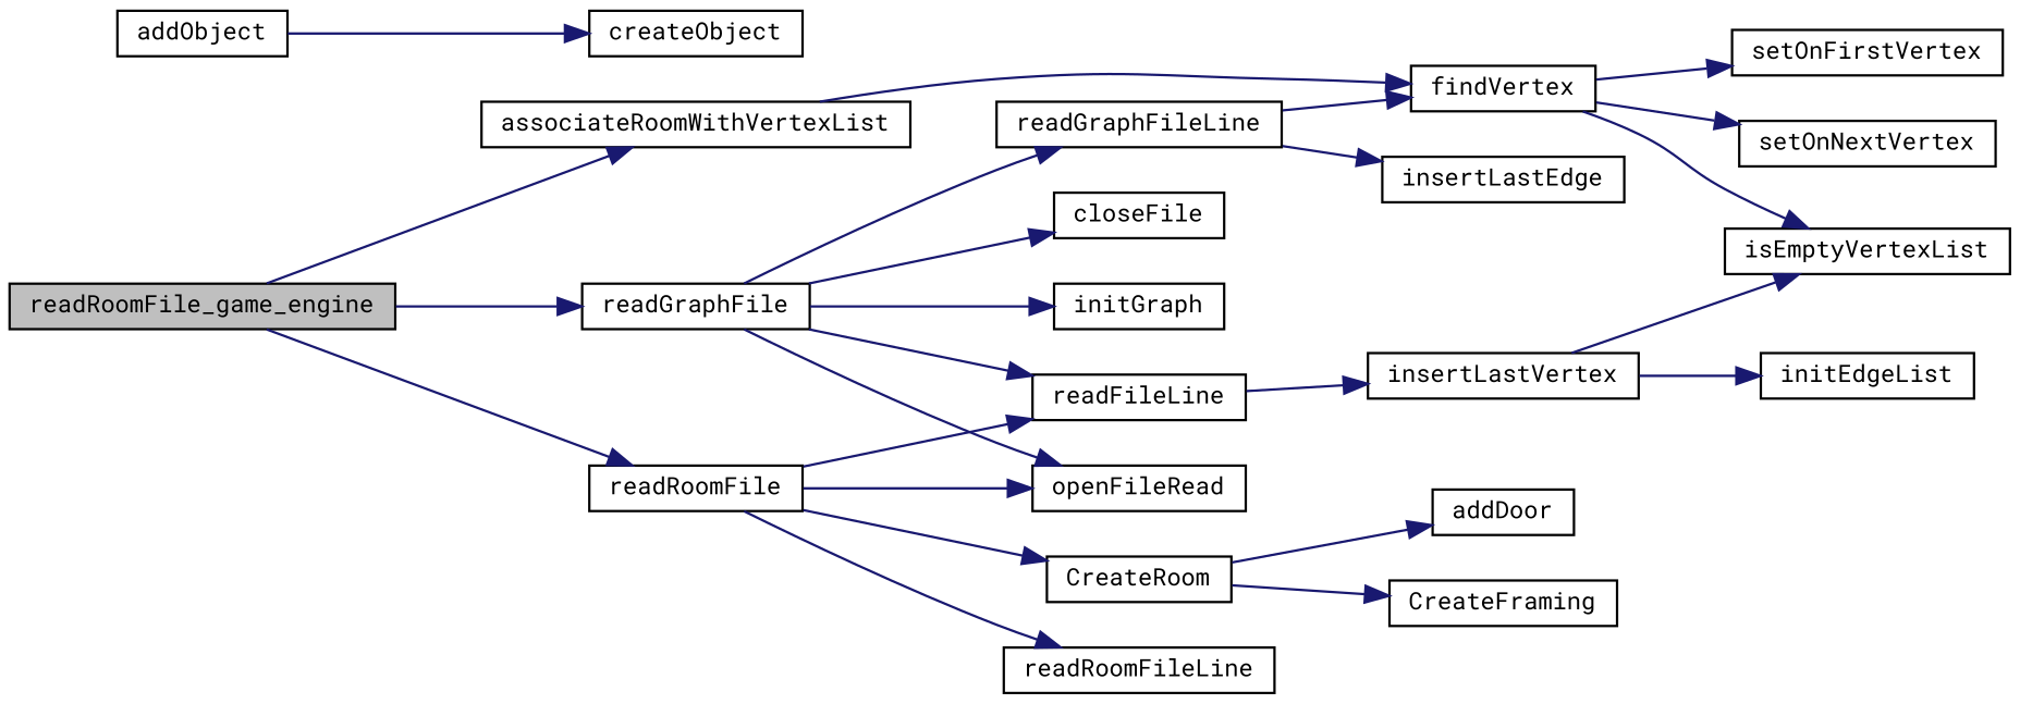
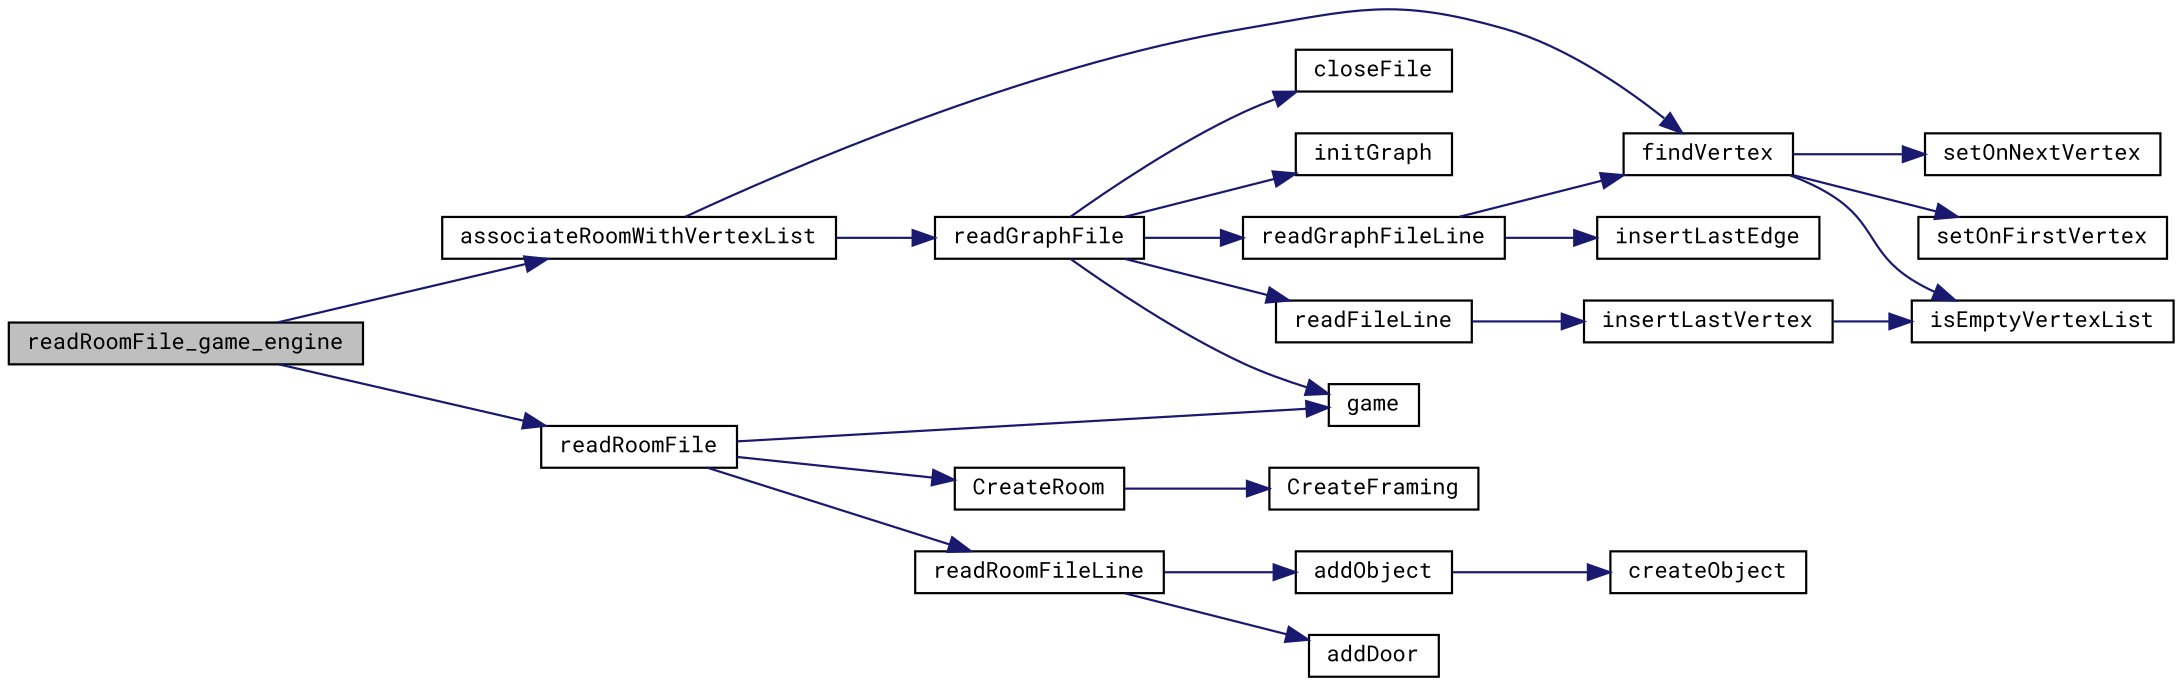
  digraph {
    fontname="Roboto Mono"
    rankdir=LR
    node [color=black fillcolor=white fontname="Roboto Mono" fontsize=10 shape=record style=filled]
    edge [color=midnightblue fontname="Roboto Mono" fontsize=10 labelfontname=Helvetica labelfontsize=10 style=solid]
    n1 [fillcolor=grey75 fontcolor=black height=0.2 label=readRoomFile_game_engine width=0.4]
    n2 [height=0.2 label=associateRoomWithVertexList width=0.4]
    n3 [height=0.2 label=readGraphFile width=0.4]
    n4 [height=0.2 label=readRoomFile width=0.4]
    n5 [height=0.2 label=findVertex width=0.4]
    n6 [height=0.2 label=closeFile width=0.4]
    n7 [height=0.2 label=initGraph width=0.4]
-   n8 [height=0.2 label=openFileRead width=0.4]
+   n8 [height=0.2 label=game width=0.4]
    n9 [height=0.2 label=readFileLine width=0.4]
    n10 [height=0.2 label=readGraphFileLine width=0.4]
    n11 [height=0.2 label=CreateRoom width=0.4]
    n12 [height=0.2 label=readRoomFileLine width=0.4]
    n13 [height=0.2 label=isEmptyVertexList width=0.4]
    n14 [height=0.2 label=setOnFirstVertex width=0.4]
    n15 [height=0.2 label=setOnNextVertex width=0.4]
    n16 [height=0.2 label=insertLastVertex width=0.4]
    n17 [height=0.2 label=insertLastEdge width=0.4]
-   n18 [height=0.2 label=initEdgeList width=0.4]
    n19 [height=0.2 label=CreateFraming width=0.4]
    n20 [height=0.2 label=addDoor width=0.4]
    n21 [height=0.2 label=addObject width=0.4]
    n22 [height=0.2 label=createObject width=0.4]
    n1 -> n2
-   n1 -> n3
+   n2 -> n3
    n1 -> n4
    n2 -> n5
    n3 -> n6
    n3 -> n7
    n3 -> n8
    n3 -> n9
    n3 -> n10
    n4 -> n8
-   n4 -> n9
    n4 -> n11
    n4 -> n12
    n5 -> n13
    n5 -> n14
    n5 -> n15
    n9 -> n16
    n10 -> n5
    n10 -> n17
    n11 -> n19
-   n11 -> n20
+   n12 -> n20
+   n12 -> n21
    n16 -> n13
-   n16 -> n18
    n21 -> n22
  }
